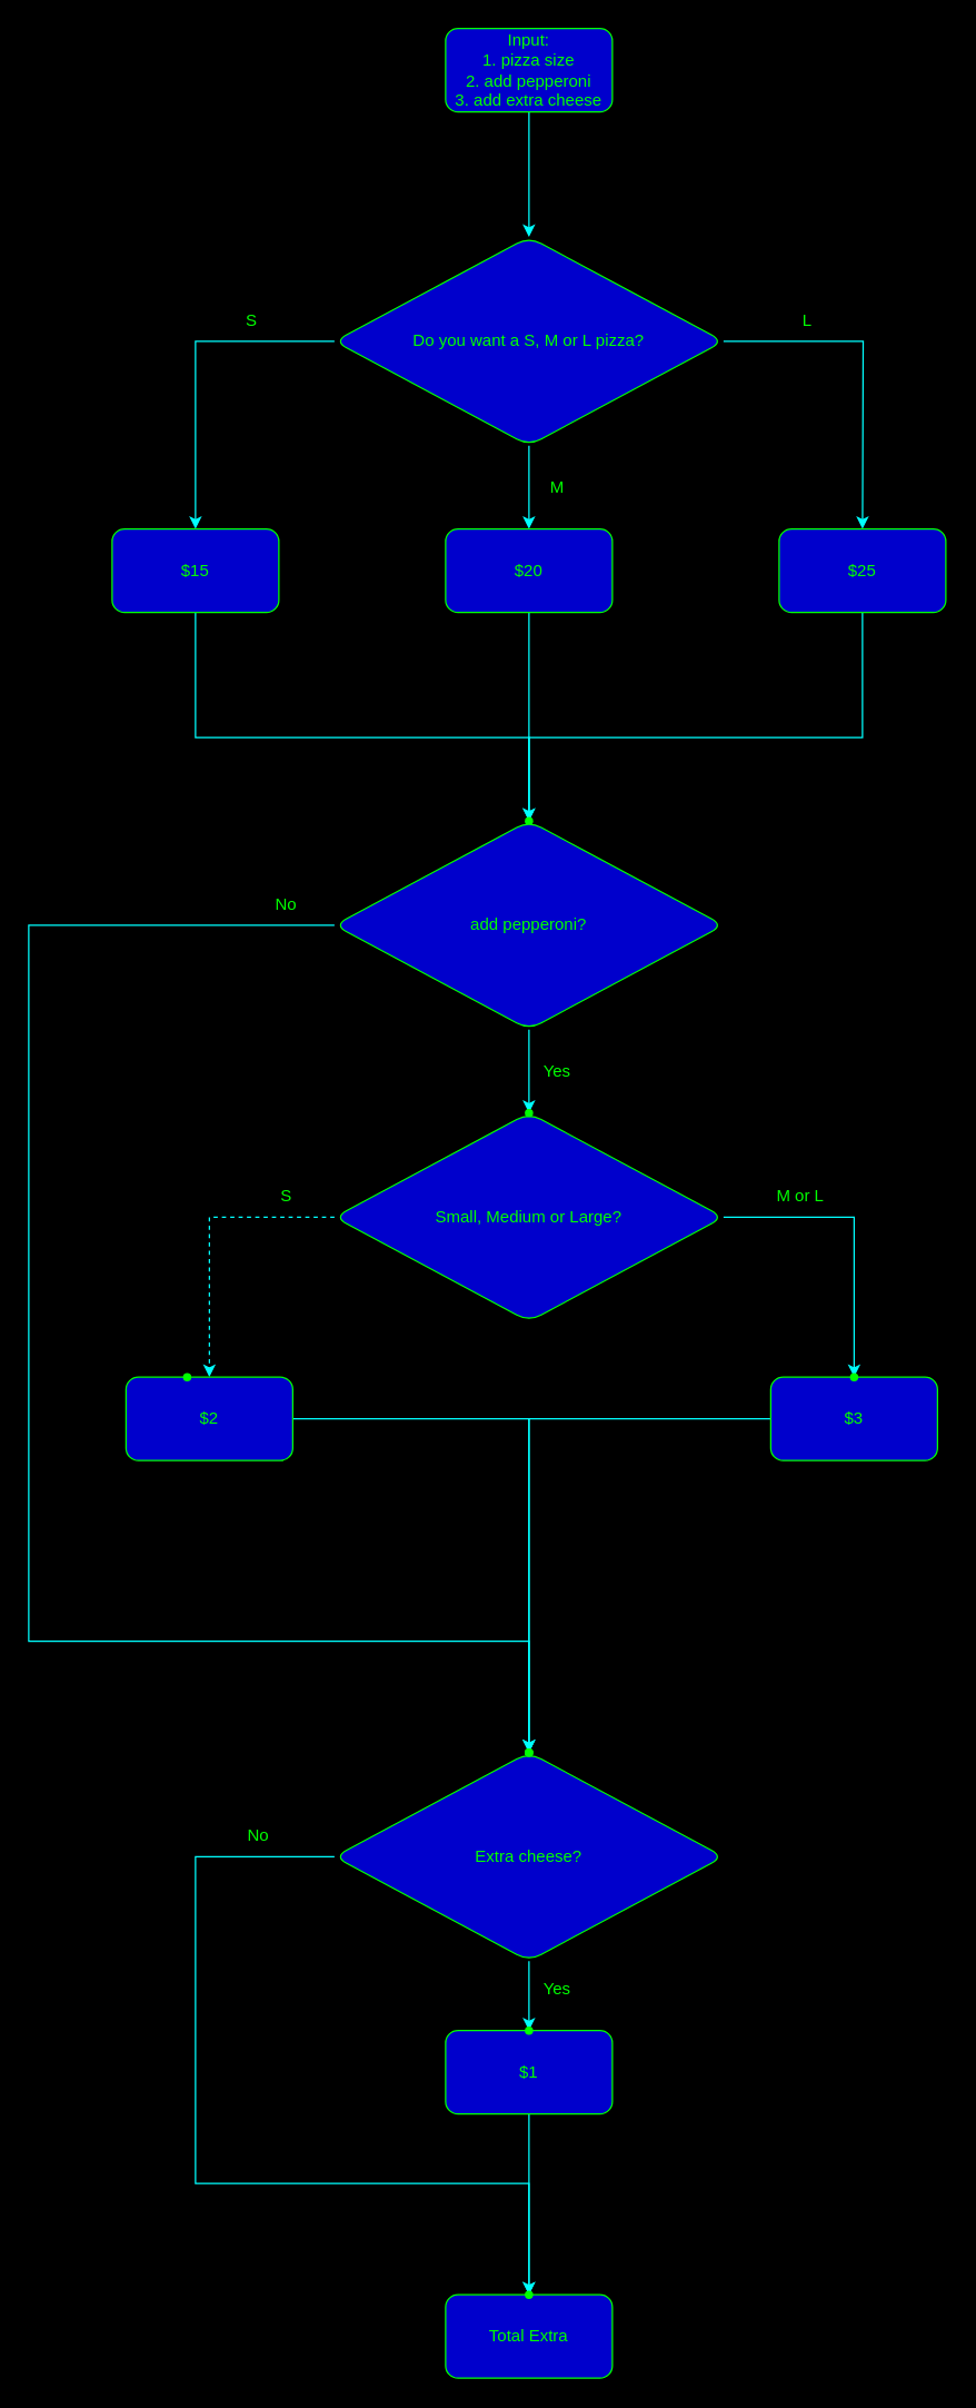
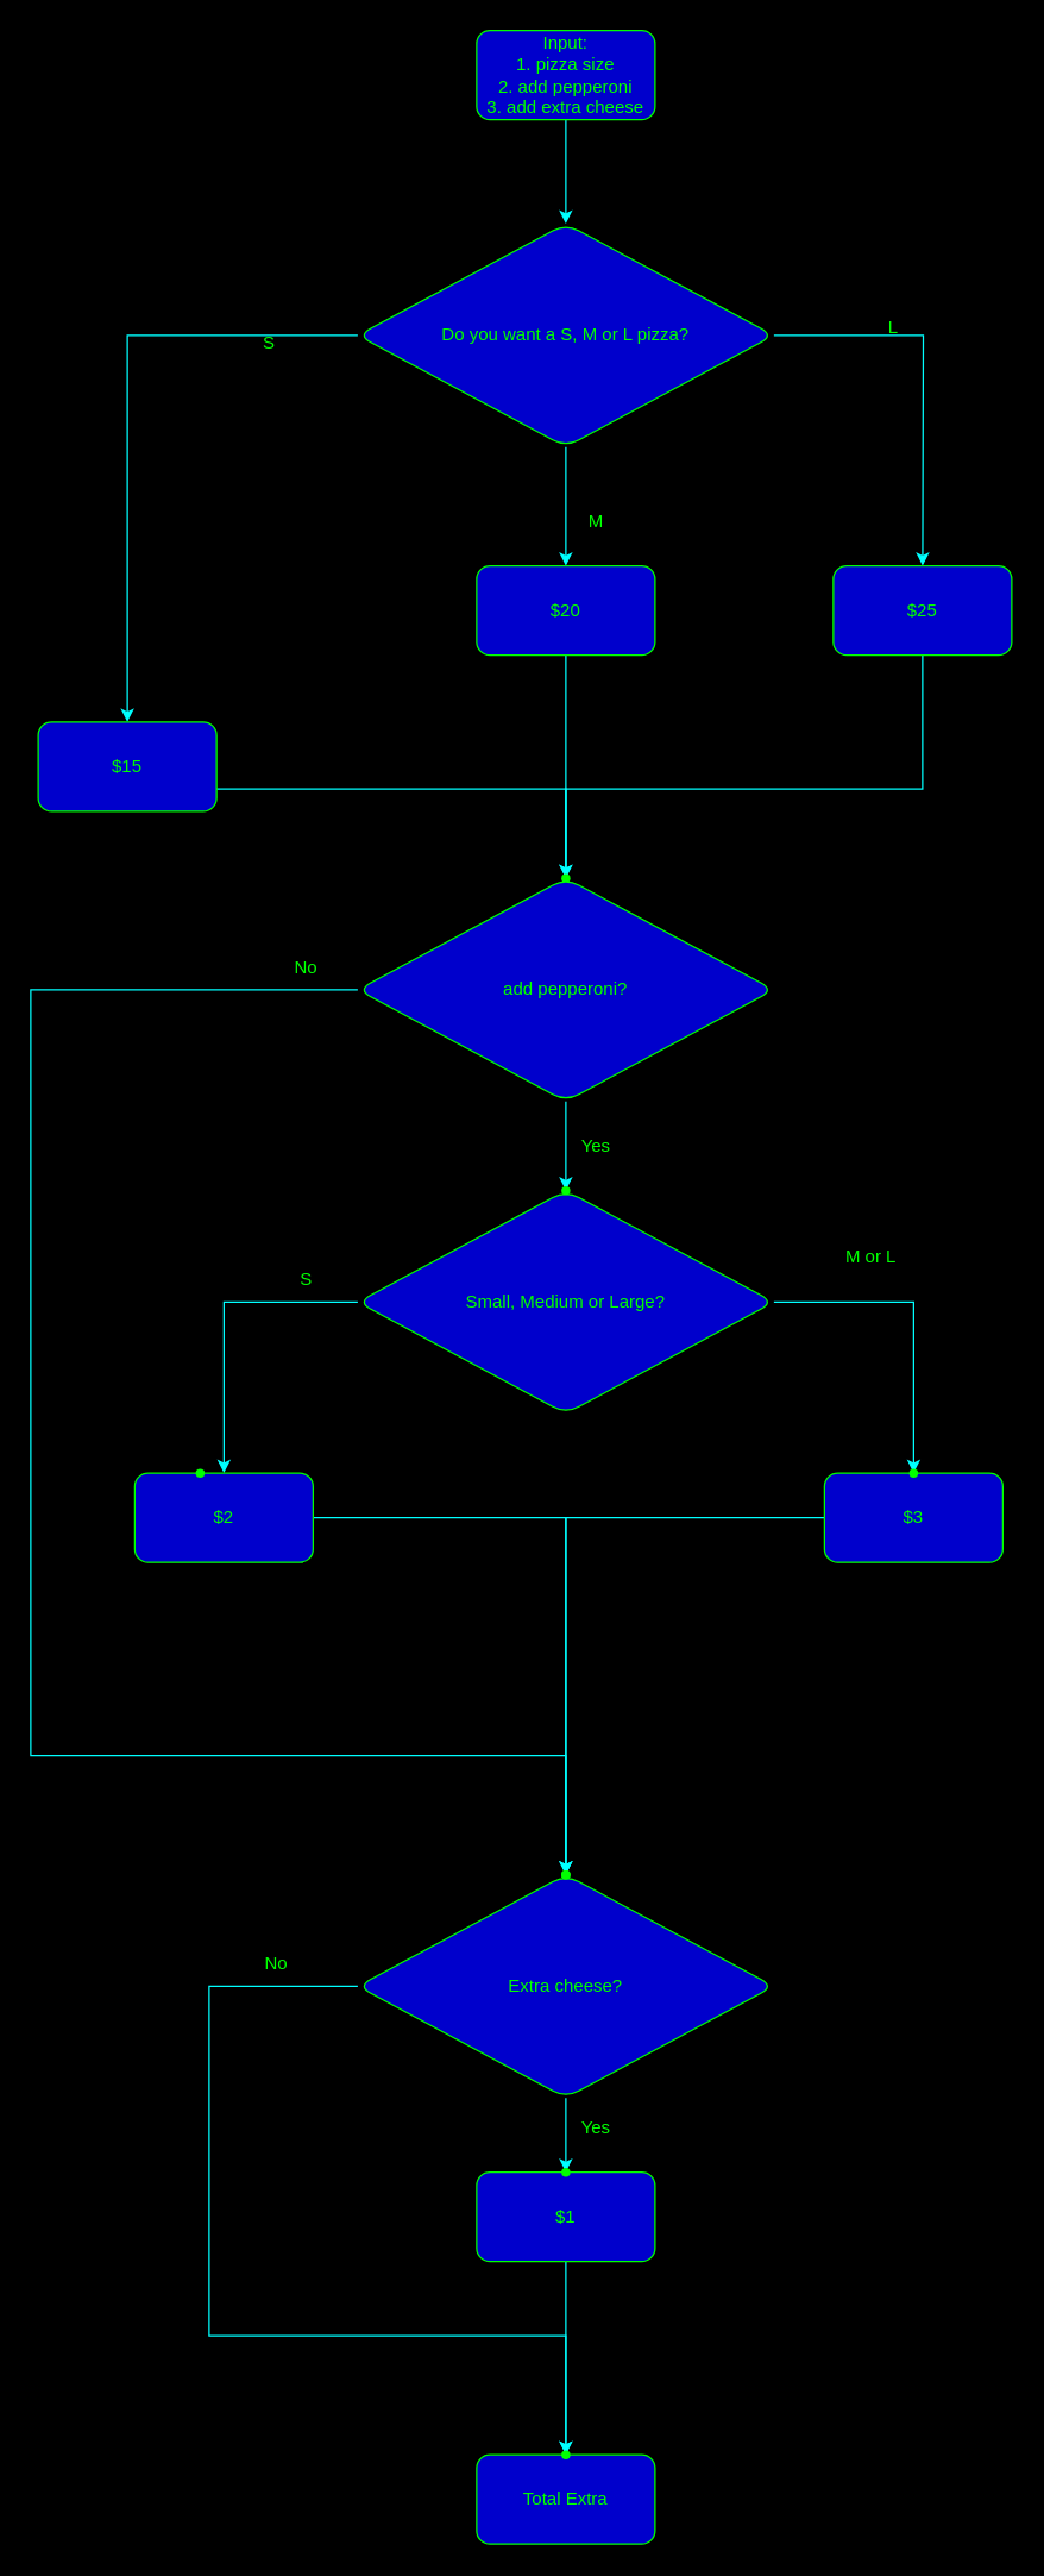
  <mxCell id="0" />
  <mxCell id="1" parent="0" />
  <mxCell id="2" value="" style="edgeStyle=orthogonalEdgeStyle;rounded=0;orthogonalLoop=1;jettySize=auto;html=1;strokeColor=#00FFFF;" edge="1" parent="1" source="3" target="7"><mxGeometry relative="1" as="geometry" /></mxCell>
  <mxCell id="3" value="&lt;font color=&quot;#00ff00&quot;&gt;Input:&lt;br&gt;1. pizza size&lt;br&gt;2. add pepperoni&lt;br&gt;3. add extra cheese&lt;/font&gt;" style="whiteSpace=wrap;html=1;rounded=1;fillColor=#0000CC;strokeColor=#00FF00;" vertex="1" parent="1"><mxGeometry x="320" y="20" width="120" height="60" as="geometry" /></mxCell>
  <mxCell id="4" value="" style="edgeStyle=orthogonalEdgeStyle;rounded=0;orthogonalLoop=1;jettySize=auto;html=1;fontColor=#00FF00;strokeColor=#00FFFF;" edge="1" parent="1" source="7" target="9"><mxGeometry relative="1" as="geometry" /></mxCell>
  <mxCell id="5" value="" style="edgeStyle=orthogonalEdgeStyle;rounded=0;orthogonalLoop=1;jettySize=auto;html=1;fontColor=#00FF00;strokeColor=#00FFFF;" edge="1" parent="1" source="7"><mxGeometry relative="1" as="geometry"><mxPoint x="380" y="380" as="targetPoint" /></mxGeometry></mxCell>
  <mxCell id="6" value="" style="edgeStyle=orthogonalEdgeStyle;rounded=0;orthogonalLoop=1;jettySize=auto;html=1;fontColor=#00FF00;strokeColor=#00FFFF;" edge="1" parent="1" source="7"><mxGeometry relative="1" as="geometry"><mxPoint x="620.029" y="380" as="targetPoint" /></mxGeometry></mxCell>
- <mxCell id="7" value="&lt;font color=&quot;#00ff00&quot;&gt;Do you want a S, M or L pizza?&lt;/font&gt;" style="rhombus;whiteSpace=wrap;html=1;rounded=1;fillColor=#0000CC;strokeColor=#00FF00;" vertex="1" parent="1"><mxGeometry x="240" y="170" width="280" height="150" as="geometry" /></mxCell>
+ <mxCell id="7" value="&lt;font color=&quot;#00ff00&quot;&gt;Do you want a S, M or L pizza?&lt;/font&gt;" style="rhombus;whiteSpace=wrap;html=1;rounded=1;fillColor=#0000CC;strokeColor=#00FF00;" vertex="1" parent="1"><mxGeometry x="240" y="150" width="280" height="150" as="geometry" /></mxCell>
  <mxCell id="8" value="" style="edgeStyle=orthogonalEdgeStyle;rounded=0;orthogonalLoop=1;jettySize=auto;html=1;fontColor=#00FF00;strokeColor=#00FFFF;" edge="1" parent="1" source="9" target="20"><mxGeometry relative="1" as="geometry"><Array as="points"><mxPoint x="140" y="530" /><mxPoint x="380" y="530" /></Array></mxGeometry></mxCell>
- <mxCell id="9" value="&lt;font color=&quot;#00ff00&quot;&gt;$15&lt;/font&gt;" style="whiteSpace=wrap;html=1;fillColor=#0000CC;strokeColor=#00FF00;rounded=1;" vertex="1" parent="1"><mxGeometry x="80" y="380" width="120" height="60" as="geometry" /></mxCell>
+ <mxCell id="9" value="&lt;font color=&quot;#00ff00&quot;&gt;$15&lt;/font&gt;" style="whiteSpace=wrap;html=1;fillColor=#0000CC;strokeColor=#00FF00;rounded=1;" vertex="1" parent="1"><mxGeometry x="25" y="485" width="120" height="60" as="geometry" /></mxCell>
  <mxCell id="10" value="S" style="text;html=1;align=center;verticalAlign=middle;resizable=0;points=[];autosize=1;strokeColor=none;fillColor=none;fontColor=#00FF00;" vertex="1" parent="1"><mxGeometry x="170" y="220" width="20" height="20" as="geometry" /></mxCell>
  <mxCell id="11" value="M" style="text;html=1;align=center;verticalAlign=middle;resizable=0;points=[];autosize=1;strokeColor=none;fillColor=none;fontColor=#00FF00;" vertex="1" parent="1"><mxGeometry x="385" y="340" width="30" height="20" as="geometry" /></mxCell>
- <mxCell id="12" value="L" style="text;html=1;align=center;verticalAlign=middle;resizable=0;points=[];autosize=1;strokeColor=none;fillColor=none;fontColor=#00FF00;" vertex="1" parent="1"><mxGeometry x="570" y="220" width="20" height="20" as="geometry" /></mxCell>
+ <mxCell id="12" value="L" style="text;html=1;align=center;verticalAlign=middle;resizable=0;points=[];autosize=1;strokeColor=none;fillColor=none;fontColor=#00FF00;" vertex="1" parent="1"><mxGeometry x="590" y="210" width="20" height="20" as="geometry" /></mxCell>
  <mxCell id="13" value="" style="edgeStyle=orthogonalEdgeStyle;rounded=0;orthogonalLoop=1;jettySize=auto;html=1;fontColor=#00FF00;strokeColor=#00FFFF;" edge="1" parent="1" source="14" target="20"><mxGeometry relative="1" as="geometry" /></mxCell>
  <mxCell id="14" value="&lt;font color=&quot;#00ff00&quot;&gt;$20&lt;/font&gt;" style="whiteSpace=wrap;html=1;fillColor=#0000CC;strokeColor=#00FF00;rounded=1;" vertex="1" parent="1"><mxGeometry x="320" y="380" width="120" height="60" as="geometry" /></mxCell>
  <mxCell id="15" value="" style="edgeStyle=orthogonalEdgeStyle;rounded=0;orthogonalLoop=1;jettySize=auto;html=1;fontColor=#00FF00;strokeColor=#00FFFF;" edge="1" parent="1" source="16" target="21"><mxGeometry relative="1" as="geometry"><Array as="points"><mxPoint x="620" y="530" /><mxPoint x="380" y="530" /></Array></mxGeometry></mxCell>
  <mxCell id="16" value="&lt;font color=&quot;#00ff00&quot;&gt;$25&lt;/font&gt;" style="whiteSpace=wrap;html=1;fillColor=#0000CC;strokeColor=#00FF00;rounded=1;" vertex="1" parent="1"><mxGeometry x="560" y="380" width="120" height="60" as="geometry" /></mxCell>
- <mxCell id="17" value="" style="edgeStyle=orthogonalEdgeStyle;rounded=0;orthogonalLoop=1;jettySize=auto;html=1;fontColor=#00FF00;strokeColor=#00FFFF;entryX=0.5;entryY=0;entryDx=0;entryDy=0;dashed=1;" edge="1" parent="1" source="19" target="25"><mxGeometry relative="1" as="geometry" /></mxCell>
+ <mxCell id="17" value="" style="edgeStyle=orthogonalEdgeStyle;rounded=0;orthogonalLoop=1;jettySize=auto;html=1;fontColor=#00FF00;strokeColor=#00FFFF;entryX=0.5;entryY=0;entryDx=0;entryDy=0;" edge="1" parent="1" source="19" target="25"><mxGeometry relative="1" as="geometry" /></mxCell>
  <mxCell id="18" value="" style="edgeStyle=orthogonalEdgeStyle;rounded=0;orthogonalLoop=1;jettySize=auto;html=1;fontColor=#00FF00;strokeColor=#00FFFF;" edge="1" parent="1" source="19" target="27"><mxGeometry relative="1" as="geometry" /></mxCell>
  <mxCell id="19" value="&lt;font color=&quot;#00ff00&quot;&gt;Small, Medium or Large?&lt;/font&gt;" style="rhombus;whiteSpace=wrap;html=1;rounded=1;fillColor=#0000CC;strokeColor=#00FF00;" vertex="1" parent="1"><mxGeometry x="240" y="800" width="280" height="150" as="geometry" /></mxCell>
  <mxCell id="20" value="" style="shape=waypoint;sketch=0;size=6;pointerEvents=1;points=[];fillColor=#0000CC;resizable=0;rotatable=0;perimeter=centerPerimeter;snapToPoint=1;strokeColor=#00FF00;rounded=1;" vertex="1" parent="1"><mxGeometry x="360" y="570" width="40" height="40" as="geometry" /></mxCell>
  <mxCell id="21" value="" style="shape=waypoint;sketch=0;size=6;pointerEvents=1;points=[];fillColor=#0000CC;resizable=0;rotatable=0;perimeter=centerPerimeter;snapToPoint=1;strokeColor=#00FF00;rounded=1;" vertex="1" parent="1"><mxGeometry x="354" y="580" width="40" height="40" as="geometry" /></mxCell>
  <mxCell id="22" value="" style="edgeStyle=orthogonalEdgeStyle;rounded=0;orthogonalLoop=1;jettySize=auto;html=1;fontColor=#00FF00;strokeColor=#00FFFF;" edge="1" parent="1" source="23" target="48"><mxGeometry relative="1" as="geometry"><Array as="points"><mxPoint x="380" y="1020" /></Array></mxGeometry></mxCell>
  <mxCell id="23" value="&lt;font color=&quot;#00ff00&quot;&gt;$3&lt;/font&gt;" style="whiteSpace=wrap;html=1;fillColor=#0000CC;strokeColor=#00FF00;rounded=1;" vertex="1" parent="1"><mxGeometry x="554" y="990" width="120" height="60" as="geometry" /></mxCell>
  <mxCell id="24" value="" style="edgeStyle=orthogonalEdgeStyle;rounded=0;orthogonalLoop=1;jettySize=auto;html=1;fontColor=#00FF00;strokeColor=#00FFFF;" edge="1" parent="1" source="25" target="47"><mxGeometry relative="1" as="geometry"><Array as="points"><mxPoint x="380" y="1020" /><mxPoint x="380" y="1240" /></Array></mxGeometry></mxCell>
  <mxCell id="25" value="&lt;font color=&quot;#00ff00&quot;&gt;$2&lt;/font&gt;" style="whiteSpace=wrap;html=1;fillColor=#0000CC;strokeColor=#00FF00;rounded=1;" vertex="1" parent="1"><mxGeometry x="90" y="990" width="120" height="60" as="geometry" /></mxCell>
  <mxCell id="26" value="" style="shape=waypoint;sketch=0;size=6;pointerEvents=1;points=[];fillColor=#0000CC;resizable=0;rotatable=0;perimeter=centerPerimeter;snapToPoint=1;strokeColor=#00FF00;rounded=1;" vertex="1" parent="1"><mxGeometry x="114" y="970" width="40" height="40" as="geometry" /></mxCell>
  <mxCell id="27" value="" style="shape=waypoint;sketch=0;size=6;pointerEvents=1;points=[];fillColor=#0000CC;resizable=0;rotatable=0;perimeter=centerPerimeter;snapToPoint=1;strokeColor=#00FF00;rounded=1;" vertex="1" parent="1"><mxGeometry x="594" y="970" width="40" height="40" as="geometry" /></mxCell>
  <mxCell id="28" value="S" style="text;html=1;align=center;verticalAlign=middle;resizable=0;points=[];autosize=1;strokeColor=none;fillColor=none;fontColor=#00FF00;" vertex="1" parent="1"><mxGeometry x="195" y="850" width="20" height="20" as="geometry" /></mxCell>
- <mxCell id="29" value="M or L" style="text;html=1;align=center;verticalAlign=middle;resizable=0;points=[];autosize=1;strokeColor=none;fillColor=none;fontColor=#00FF00;" vertex="1" parent="1"><mxGeometry x="550" y="850" width="50" height="20" as="geometry" /></mxCell>
+ <mxCell id="29" value="M or L" style="text;html=1;align=center;verticalAlign=middle;resizable=0;points=[];autosize=1;strokeColor=none;fillColor=none;fontColor=#00FF00;" vertex="1" parent="1"><mxGeometry x="560" y="835" width="50" height="20" as="geometry" /></mxCell>
  <mxCell id="30" value="" style="edgeStyle=orthogonalEdgeStyle;rounded=0;orthogonalLoop=1;jettySize=auto;html=1;fontColor=#00FF00;strokeColor=#00FFFF;exitX=0.5;exitY=1;exitDx=0;exitDy=0;entryX=0.5;entryY=0;entryDx=0;entryDy=0;" edge="1" parent="1" source="32" target="34"><mxGeometry relative="1" as="geometry"><mxPoint x="370" y="1450" as="targetPoint" /><Array as="points" /></mxGeometry></mxCell>
  <mxCell id="31" value="" style="edgeStyle=orthogonalEdgeStyle;rounded=0;orthogonalLoop=1;jettySize=auto;html=1;fontColor=#00FF00;strokeColor=#00FFFF;" edge="1" parent="1" source="32" target="39"><mxGeometry relative="1" as="geometry"><mxPoint x="380" y="1590" as="targetPoint" /><Array as="points"><mxPoint x="140" y="1335" /><mxPoint x="140" y="1570" /><mxPoint x="380" y="1570" /></Array></mxGeometry></mxCell>
  <mxCell id="32" value="&lt;font color=&quot;#00ff00&quot;&gt;Extra cheese?&lt;/font&gt;" style="rhombus;whiteSpace=wrap;html=1;rounded=1;fillColor=#0000CC;strokeColor=#00FF00;" vertex="1" parent="1"><mxGeometry x="240" y="1260" width="280" height="150" as="geometry" /></mxCell>
  <mxCell id="33" value="" style="edgeStyle=orthogonalEdgeStyle;rounded=0;orthogonalLoop=1;jettySize=auto;html=1;fontColor=#00FF00;strokeColor=#00FFFF;" edge="1" parent="1" source="34" target="39"><mxGeometry relative="1" as="geometry"><Array as="points"><mxPoint x="380" y="1540" /><mxPoint x="380" y="1540" /></Array></mxGeometry></mxCell>
  <mxCell id="34" value="&lt;font color=&quot;#00ff00&quot;&gt;$1&lt;/font&gt;" style="whiteSpace=wrap;html=1;fillColor=#0000CC;strokeColor=#00FF00;rounded=1;" vertex="1" parent="1"><mxGeometry x="320" y="1460" width="120" height="60" as="geometry" /></mxCell>
  <mxCell id="35" value="" style="shape=waypoint;sketch=0;size=6;pointerEvents=1;points=[];fillColor=#0000CC;resizable=0;rotatable=0;perimeter=centerPerimeter;snapToPoint=1;strokeColor=#00FF00;rounded=1;" vertex="1" parent="1"><mxGeometry x="360" y="1440" width="40" height="40" as="geometry" /></mxCell>
  <mxCell id="36" value="Yes" style="text;html=1;align=center;verticalAlign=middle;resizable=0;points=[];autosize=1;strokeColor=none;fillColor=none;fontColor=#00FF00;" vertex="1" parent="1"><mxGeometry x="380" y="1420" width="40" height="20" as="geometry" /></mxCell>
  <mxCell id="37" value="No" style="text;html=1;align=center;verticalAlign=middle;resizable=0;points=[];autosize=1;strokeColor=none;fillColor=none;fontColor=#00FF00;" vertex="1" parent="1"><mxGeometry x="170" y="1310" width="30" height="20" as="geometry" /></mxCell>
  <mxCell id="38" value="&lt;font color=&quot;#00ff00&quot;&gt;Total Extra&lt;/font&gt;" style="whiteSpace=wrap;html=1;fillColor=#0000CC;strokeColor=#00FF00;rounded=1;" vertex="1" parent="1"><mxGeometry x="320" y="1650" width="120" height="60" as="geometry" /></mxCell>
  <mxCell id="39" value="" style="shape=waypoint;sketch=0;size=6;pointerEvents=1;points=[];fillColor=#0000CC;resizable=0;rotatable=0;perimeter=centerPerimeter;snapToPoint=1;strokeColor=#00FF00;rounded=1;" vertex="1" parent="1"><mxGeometry x="360" y="1630" width="40" height="40" as="geometry" /></mxCell>
  <mxCell id="40" value="" style="edgeStyle=orthogonalEdgeStyle;rounded=0;orthogonalLoop=1;jettySize=auto;html=1;fontColor=#00FF00;strokeColor=#00FFFF;" edge="1" parent="1" source="42" target="43"><mxGeometry relative="1" as="geometry"><Array as="points"><mxPoint x="20" y="665" /><mxPoint x="20" y="1180" /><mxPoint x="380" y="1180" /><mxPoint x="380" y="1240" /></Array></mxGeometry></mxCell>
  <mxCell id="41" value="" style="edgeStyle=orthogonalEdgeStyle;rounded=0;orthogonalLoop=1;jettySize=auto;html=1;fontColor=#00FF00;strokeColor=#00FFFF;exitX=0.5;exitY=1;exitDx=0;exitDy=0;" edge="1" parent="1" source="42" target="45"><mxGeometry relative="1" as="geometry"><Array as="points" /></mxGeometry></mxCell>
  <mxCell id="42" value="&lt;font color=&quot;#00ff00&quot;&gt;add pepperoni?&lt;/font&gt;" style="rhombus;whiteSpace=wrap;html=1;rounded=1;fillColor=#0000CC;strokeColor=#00FF00;" vertex="1" parent="1"><mxGeometry x="240" y="590" width="280" height="150" as="geometry" /></mxCell>
  <mxCell id="43" value="" style="shape=waypoint;sketch=0;size=6;pointerEvents=1;points=[];fillColor=#0000CC;resizable=0;rotatable=0;perimeter=centerPerimeter;snapToPoint=1;strokeColor=#00FF00;rounded=1;" vertex="1" parent="1"><mxGeometry x="360" y="1240" width="40" height="40" as="geometry" /></mxCell>
  <mxCell id="44" value="No" style="text;html=1;align=center;verticalAlign=middle;resizable=0;points=[];autosize=1;strokeColor=none;fillColor=none;fontColor=#00FF00;" vertex="1" parent="1"><mxGeometry x="190" y="640" width="30" height="20" as="geometry" /></mxCell>
  <mxCell id="45" value="" style="shape=waypoint;sketch=0;size=6;pointerEvents=1;points=[];fillColor=#0000CC;resizable=0;rotatable=0;perimeter=centerPerimeter;snapToPoint=1;strokeColor=#00FF00;rounded=1;" vertex="1" parent="1"><mxGeometry x="360" y="780" width="40" height="40" as="geometry" /></mxCell>
  <mxCell id="46" value="Yes" style="text;html=1;align=center;verticalAlign=middle;resizable=0;points=[];autosize=1;strokeColor=none;fillColor=none;fontColor=#00FF00;" vertex="1" parent="1"><mxGeometry x="380" y="760" width="40" height="20" as="geometry" /></mxCell>
  <mxCell id="47" value="" style="shape=waypoint;sketch=0;size=6;pointerEvents=1;points=[];fillColor=#0000CC;resizable=0;rotatable=0;perimeter=centerPerimeter;snapToPoint=1;strokeColor=#00FF00;rounded=1;" vertex="1" parent="1"><mxGeometry x="360" y="1240" width="40" height="40" as="geometry" /></mxCell>
  <mxCell id="48" value="" style="shape=waypoint;sketch=0;size=6;pointerEvents=1;points=[];fillColor=#0000CC;resizable=0;rotatable=0;perimeter=centerPerimeter;snapToPoint=1;strokeColor=#00FF00;rounded=1;" vertex="1" parent="1"><mxGeometry x="360" y="1240" width="40" height="40" as="geometry" /></mxCell>
